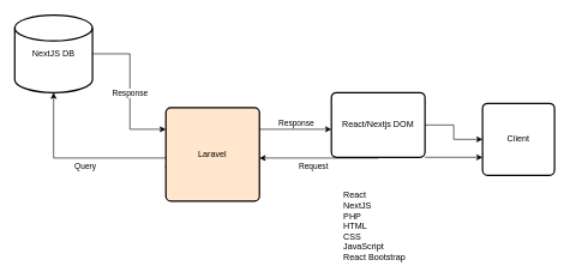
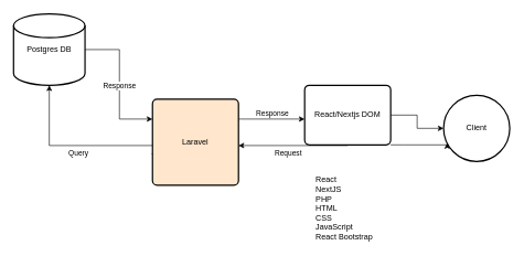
  <mxCell id="0" />
  <mxCell id="1" parent="0" />
  <mxCell id="2" style="edgeStyle=orthogonalEdgeStyle;rounded=0;orthogonalLoop=1;jettySize=auto;html=1;" parent="1" source="4" target="16" edge="1"><mxGeometry relative="1" as="geometry"><Array as="points"><mxPoint x="180" y="74" /><mxPoint x="180" y="179" /></Array></mxGeometry></mxCell>
  <mxCell id="3" value="Response" style="edgeLabel;html=1;align=center;verticalAlign=middle;resizable=0;points=[];" parent="2" vertex="1" connectable="0"><mxGeometry x="-0.273" y="-1" relative="1" as="geometry"><mxPoint y="31" as="offset" /></mxGeometry></mxCell>
- <mxCell id="4" value="NextJS DB" style="strokeWidth=2;html=1;shape=mxgraph.flowchart.database;whiteSpace=wrap;" parent="1" vertex="1"><mxGeometry x="20" y="20" width="108" height="108" as="geometry" /></mxCell>
+ <mxCell id="4" value="Postgres DB" style="strokeWidth=2;html=1;shape=mxgraph.flowchart.database;whiteSpace=wrap;" parent="1" vertex="1"><mxGeometry x="20" y="20" width="108" height="108" as="geometry" /></mxCell>
  <mxCell id="5" style="edgeStyle=orthogonalEdgeStyle;rounded=0;orthogonalLoop=1;jettySize=auto;html=1;entryX=0;entryY=0.5;entryDx=0;entryDy=0;" parent="1" source="11" target="12" edge="1"><mxGeometry relative="1" as="geometry" /></mxCell>
  <mxCell id="6" style="edgeStyle=orthogonalEdgeStyle;rounded=0;orthogonalLoop=1;jettySize=auto;html=1;exitX=-0.009;exitY=0.635;exitDx=0;exitDy=0;exitPerimeter=0;" parent="1" source="16" target="4" edge="1"><mxGeometry relative="1" as="geometry"><Array as="points"><mxPoint x="279" y="219" /><mxPoint x="74" y="219" /></Array></mxGeometry></mxCell>
  <mxCell id="7" value="Query" style="edgeLabel;html=1;align=center;verticalAlign=middle;resizable=0;points=[];" parent="6" vertex="1" connectable="0"><mxGeometry x="0.25" y="-1" relative="1" as="geometry"><mxPoint y="11" as="offset" /></mxGeometry></mxCell>
  <mxCell id="8" style="edgeStyle=orthogonalEdgeStyle;rounded=0;orthogonalLoop=1;jettySize=auto;html=1;entryX=0;entryY=0.75;entryDx=0;entryDy=0;" edge="1" parent="1" source="11" target="12"><mxGeometry relative="1" as="geometry"><Array as="points"><mxPoint x="610" y="218" /><mxPoint x="610" y="218" /></Array></mxGeometry></mxCell>
  <mxCell id="9" style="edgeStyle=orthogonalEdgeStyle;rounded=0;orthogonalLoop=1;jettySize=auto;html=1;" edge="1" parent="1" source="11" target="16"><mxGeometry relative="1" as="geometry"><Array as="points"><mxPoint x="420" y="219" /><mxPoint x="420" y="219" /></Array></mxGeometry></mxCell>
  <mxCell id="10" value="Request" style="edgeLabel;html=1;align=center;verticalAlign=middle;resizable=0;points=[];" vertex="1" connectable="0" parent="9"><mxGeometry x="0.268" y="-3" relative="1" as="geometry"><mxPoint x="13" y="13" as="offset" /></mxGeometry></mxCell>
  <mxCell id="11" value="React/Nextjs DOM" style="rounded=1;whiteSpace=wrap;html=1;absoluteArcSize=1;arcSize=14;strokeWidth=2;" parent="1" vertex="1"><mxGeometry x="460" y="128" width="130" height="90" as="geometry" /></mxCell>
- <mxCell id="12" value="Client" style="rounded=1;whiteSpace=wrap;html=1;absoluteArcSize=1;arcSize=14;strokeWidth=2;" parent="1" vertex="1"><mxGeometry x="670" y="143" width="100" height="100" as="geometry" /></mxCell>
+ <mxCell id="12" value="Client" style="ellipse;whiteSpace=wrap;html=1;absoluteArcSize=1;arcSize=14;strokeWidth=2;" parent="1" vertex="1"><mxGeometry x="670" y="143" width="100" height="100" as="geometry" /></mxCell>
  <mxCell id="13" value="React&lt;br&gt;NextJS&lt;br&gt;PHP&lt;br&gt;HTML&lt;br&gt;CSS&lt;br&gt;JavaScript&lt;br&gt;React Bootstrap" style="text;html=1;align=left;verticalAlign=middle;resizable=0;points=[];autosize=1;" parent="1" vertex="1"><mxGeometry x="475" y="264" width="100" height="100" as="geometry" /></mxCell>
  <mxCell id="14" style="edgeStyle=orthogonalEdgeStyle;rounded=0;orthogonalLoop=1;jettySize=auto;html=1;" edge="1" parent="1" source="16" target="11"><mxGeometry relative="1" as="geometry"><Array as="points"><mxPoint x="420" y="179" /><mxPoint x="420" y="179" /></Array></mxGeometry></mxCell>
  <mxCell id="15" value="Response" style="edgeLabel;html=1;align=center;verticalAlign=middle;resizable=0;points=[];" vertex="1" connectable="0" parent="14"><mxGeometry x="-0.288" y="1" relative="1" as="geometry"><mxPoint x="14" y="-9" as="offset" /></mxGeometry></mxCell>
  <mxCell id="16" value="Laravel" style="rounded=1;whiteSpace=wrap;html=1;absoluteArcSize=1;arcSize=14;strokeWidth=2;fontStyle=0;fillColor=#ffe6cc;" vertex="1" parent="1"><mxGeometry x="230" y="149" width="130" height="130" as="geometry" /></mxCell>
